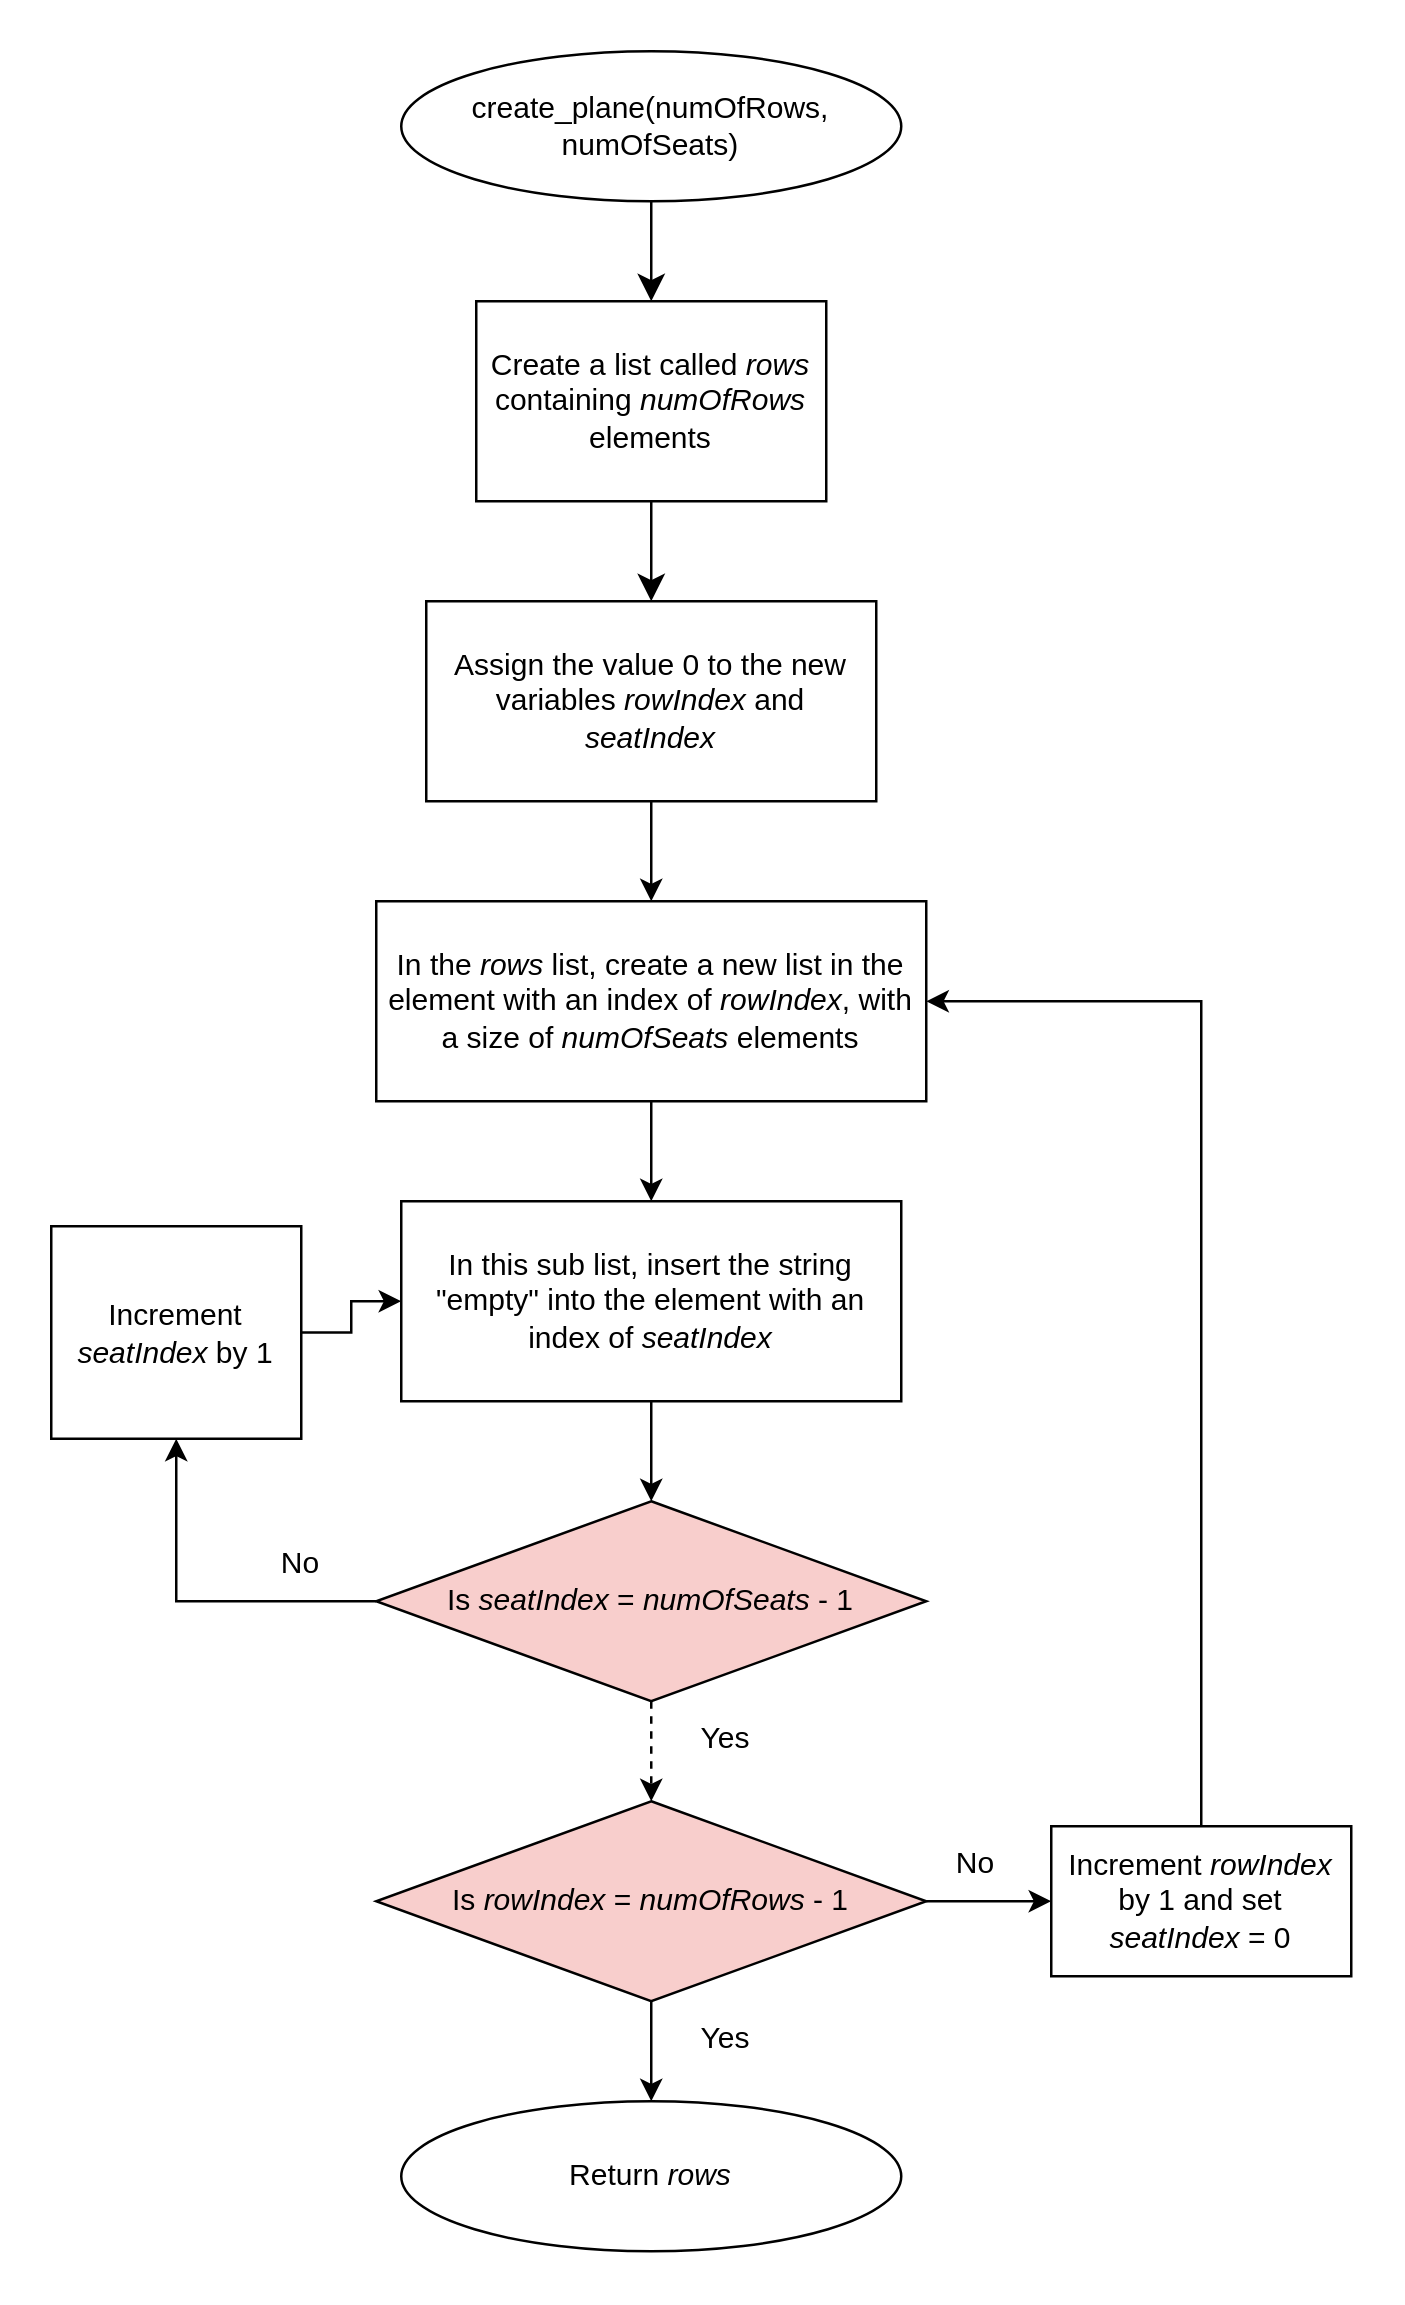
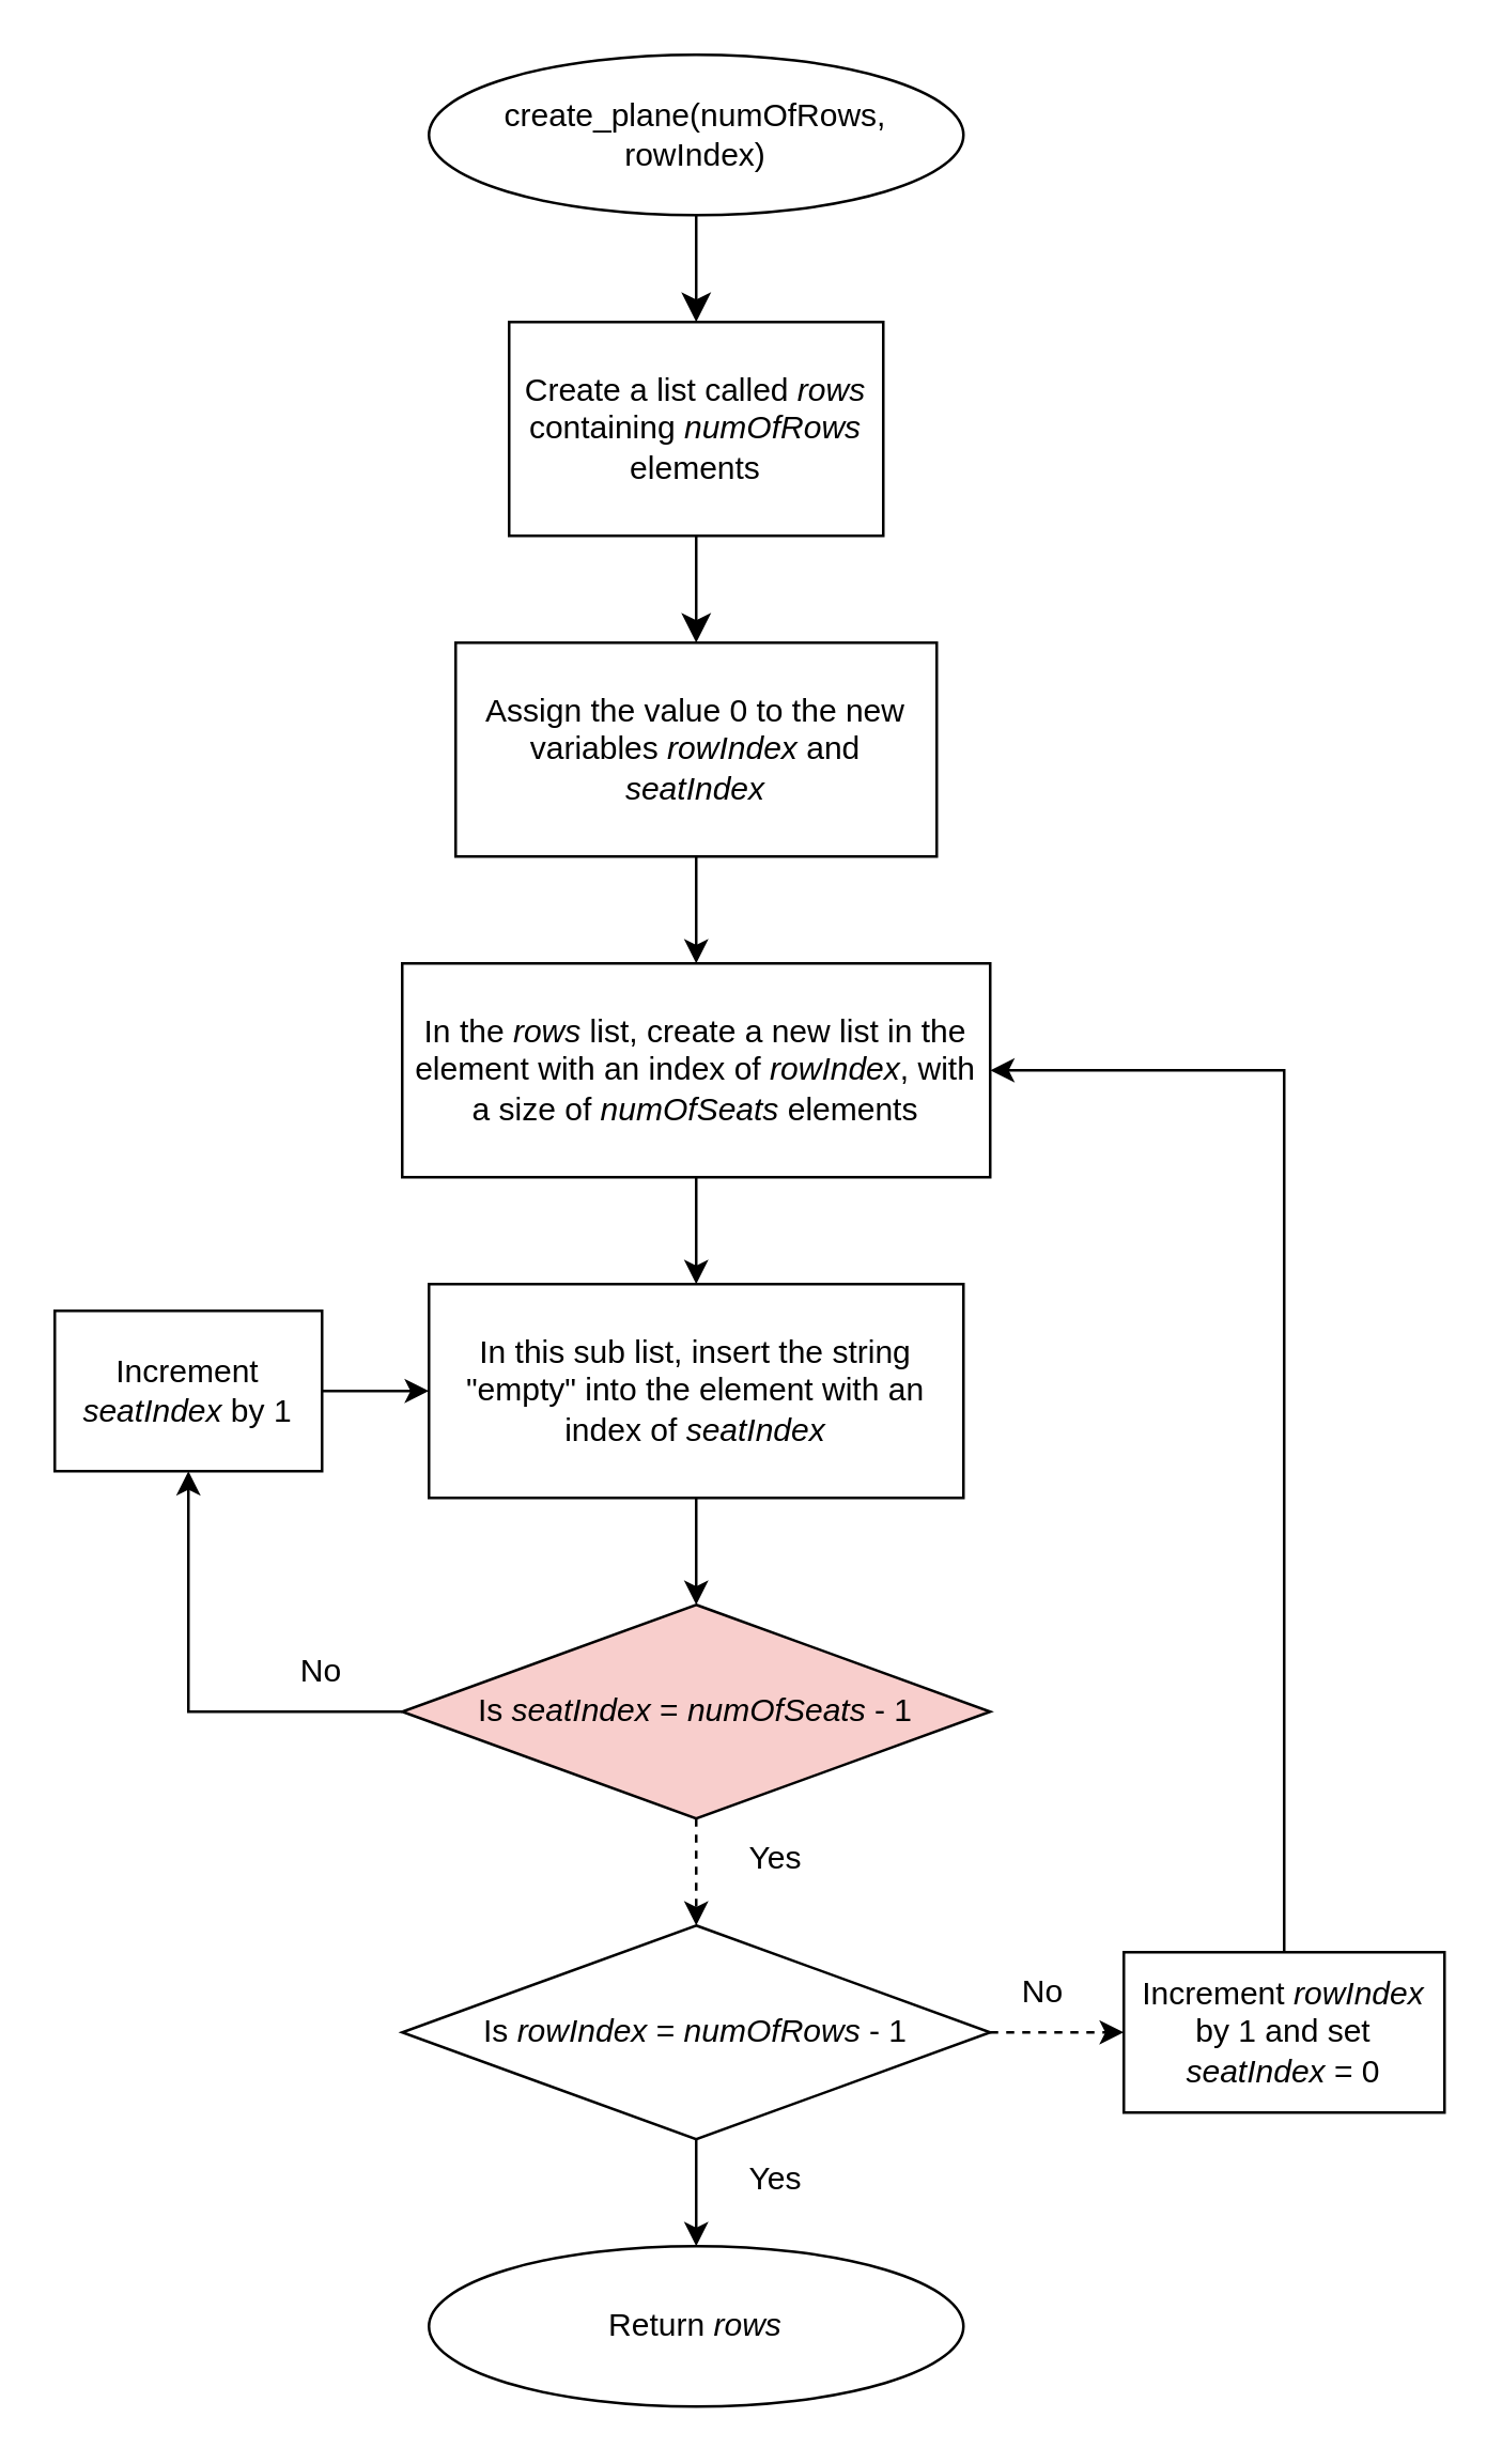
  <mxCell id="0" />
  <mxCell id="1" parent="0" />
  <mxCell id="2" value="" style="edgeStyle=none;curved=1;rounded=0;orthogonalLoop=1;jettySize=auto;html=1;fontSize=12;startSize=8;endSize=8;" parent="1" source="3" target="5" edge="1"><mxGeometry relative="1" as="geometry" /></mxCell>
- <mxCell id="3" value="create_plane(numOfRows, numOfSeats)" style="ellipse;whiteSpace=wrap;html=1;" parent="1" vertex="1"><mxGeometry x="160" y="20" width="200" height="60" as="geometry" /></mxCell>
+ <mxCell id="3" value="create_plane(numOfRows, rowIndex)" style="ellipse;whiteSpace=wrap;html=1;" parent="1" vertex="1"><mxGeometry x="160" y="20" width="200" height="60" as="geometry" /></mxCell>
  <mxCell id="4" style="edgeStyle=none;curved=1;rounded=0;orthogonalLoop=1;jettySize=auto;html=1;entryX=0.5;entryY=0;entryDx=0;entryDy=0;fontSize=12;startSize=8;endSize=8;" parent="1" source="5" target="7" edge="1"><mxGeometry relative="1" as="geometry" /></mxCell>
  <mxCell id="5" value="Create a list called &lt;i&gt;rows&lt;/i&gt; containing &lt;i&gt;numOfRows&lt;/i&gt; elements" style="whiteSpace=wrap;html=1;" parent="1" vertex="1"><mxGeometry x="190" y="120" width="140" height="80" as="geometry" /></mxCell>
  <mxCell id="6" value="" style="edgeStyle=orthogonalEdgeStyle;rounded=0;orthogonalLoop=1;jettySize=auto;html=1;" parent="1" source="7" target="9" edge="1"><mxGeometry relative="1" as="geometry" /></mxCell>
  <mxCell id="7" value="Assign the value 0 to the new variables &lt;i&gt;rowIndex&lt;/i&gt; and &lt;i&gt;seatIndex&lt;/i&gt;" style="whiteSpace=wrap;html=1;" parent="1" vertex="1"><mxGeometry x="170" y="240" width="180" height="80" as="geometry" /></mxCell>
  <mxCell id="8" value="" style="edgeStyle=orthogonalEdgeStyle;rounded=0;orthogonalLoop=1;jettySize=auto;html=1;" parent="1" source="9" target="11" edge="1"><mxGeometry relative="1" as="geometry" /></mxCell>
  <mxCell id="9" value="In the &lt;i&gt;rows&lt;/i&gt; list, create a new list in the element with an index of &lt;i&gt;rowIndex&lt;/i&gt;, with a size of &lt;i&gt;numOfSeats&lt;/i&gt; elements" style="whiteSpace=wrap;html=1;" parent="1" vertex="1"><mxGeometry x="150" y="360" width="220" height="80" as="geometry" /></mxCell>
  <mxCell id="10" value="" style="edgeStyle=orthogonalEdgeStyle;rounded=0;orthogonalLoop=1;jettySize=auto;html=1;" parent="1" source="11" target="13" edge="1"><mxGeometry relative="1" as="geometry" /></mxCell>
  <mxCell id="11" value="In this sub list, insert the string &quot;empty&quot; into the element with an index of &lt;i&gt;seatIndex&lt;/i&gt;" style="whiteSpace=wrap;html=1;" parent="1" vertex="1"><mxGeometry x="160" y="480" width="200" height="80" as="geometry" /></mxCell>
  <mxCell id="12" value="" style="edgeStyle=orthogonalEdgeStyle;rounded=0;orthogonalLoop=1;jettySize=auto;html=1;dashed=1;" parent="1" source="13" target="20" edge="1"><mxGeometry relative="1" as="geometry" /></mxCell>
  <mxCell id="13" value="Is &lt;i&gt;seatIndex&lt;/i&gt; = &lt;i&gt;numOfSeats&lt;/i&gt; - 1" style="rhombus;whiteSpace=wrap;html=1;fillColor=#f8cecc;" parent="1" vertex="1"><mxGeometry x="150" y="600" width="220" height="80" as="geometry" /></mxCell>
  <mxCell id="14" style="edgeStyle=orthogonalEdgeStyle;rounded=0;orthogonalLoop=1;jettySize=auto;html=1;entryX=0;entryY=0.5;entryDx=0;entryDy=0;" parent="1" source="15" target="11" edge="1"><mxGeometry relative="1" as="geometry" /></mxCell>
- <mxCell id="15" value="Increment &lt;i&gt;seatIndex&lt;/i&gt; by 1" style="whiteSpace=wrap;html=1;" parent="1" vertex="1"><mxGeometry x="20" y="490" width="100" height="85" as="geometry" /></mxCell>
+ <mxCell id="15" value="Increment &lt;i&gt;seatIndex&lt;/i&gt; by 1" style="whiteSpace=wrap;html=1;" parent="1" vertex="1"><mxGeometry x="20" y="490" width="100" height="60" as="geometry" /></mxCell>
  <mxCell id="16" value="No" style="text;html=1;whiteSpace=wrap;strokeColor=none;fillColor=none;align=center;verticalAlign=middle;rounded=0;" parent="1" vertex="1"><mxGeometry x="90" y="610" width="60" height="30" as="geometry" /></mxCell>
  <mxCell id="17" value="" style="edgeStyle=orthogonalEdgeStyle;rounded=0;orthogonalLoop=1;jettySize=auto;html=1;entryX=0.5;entryY=1;entryDx=0;entryDy=0;" parent="1" source="13" target="15" edge="1"><mxGeometry relative="1" as="geometry"><mxPoint x="160" y="640" as="sourcePoint" /><mxPoint x="-40" y="580" as="targetPoint" /></mxGeometry></mxCell>
- <mxCell id="18" value="" style="edgeStyle=orthogonalEdgeStyle;rounded=0;orthogonalLoop=1;jettySize=auto;html=1;" parent="1" source="20" target="22" edge="1"><mxGeometry relative="1" as="geometry" /></mxCell>
+ <mxCell id="18" value="" style="edgeStyle=orthogonalEdgeStyle;rounded=0;orthogonalLoop=1;jettySize=auto;html=1;dashed=1;" parent="1" source="20" target="22" edge="1"><mxGeometry relative="1" as="geometry" /></mxCell>
  <mxCell id="19" style="edgeStyle=orthogonalEdgeStyle;rounded=0;orthogonalLoop=1;jettySize=auto;html=1;entryX=0.5;entryY=0;entryDx=0;entryDy=0;" parent="1" source="20" target="25" edge="1"><mxGeometry relative="1" as="geometry" /></mxCell>
- <mxCell id="20" value="Is &lt;i&gt;rowIndex&lt;/i&gt; = &lt;i&gt;numOfRows&lt;/i&gt; - 1" style="rhombus;whiteSpace=wrap;html=1;fillColor=#f8cecc;" parent="1" vertex="1"><mxGeometry x="150" y="720" width="220" height="80" as="geometry" /></mxCell>
+ <mxCell id="20" value="Is &lt;i&gt;rowIndex&lt;/i&gt; = &lt;i&gt;numOfRows&lt;/i&gt; - 1" style="rhombus;whiteSpace=wrap;html=1;" parent="1" vertex="1"><mxGeometry x="150" y="720" width="220" height="80" as="geometry" /></mxCell>
  <mxCell id="21" style="edgeStyle=orthogonalEdgeStyle;rounded=0;orthogonalLoop=1;jettySize=auto;html=1;entryX=1;entryY=0.5;entryDx=0;entryDy=0;" parent="1" source="22" target="9" edge="1"><mxGeometry relative="1" as="geometry"><Array as="points"><mxPoint x="480" y="400" /></Array></mxGeometry></mxCell>
  <mxCell id="22" value="Increment &lt;i&gt;rowIndex&lt;/i&gt; by 1 and set &lt;i&gt;seatIndex&lt;/i&gt; = 0" style="whiteSpace=wrap;html=1;" parent="1" vertex="1"><mxGeometry x="420" y="730" width="120" height="60" as="geometry" /></mxCell>
  <mxCell id="23" value="No" style="text;html=1;whiteSpace=wrap;strokeColor=none;fillColor=none;align=center;verticalAlign=middle;rounded=0;" parent="1" vertex="1"><mxGeometry x="360" y="730" width="60" height="30" as="geometry" /></mxCell>
  <mxCell id="24" value="Yes" style="text;html=1;whiteSpace=wrap;strokeColor=none;fillColor=none;align=center;verticalAlign=middle;rounded=0;" parent="1" vertex="1"><mxGeometry x="260" y="680" width="60" height="30" as="geometry" /></mxCell>
  <mxCell id="25" value="Return &lt;i&gt;rows&lt;/i&gt;" style="ellipse;whiteSpace=wrap;html=1;" parent="1" vertex="1"><mxGeometry x="160" y="840" width="200" height="60" as="geometry" /></mxCell>
  <mxCell id="26" value="Yes" style="text;html=1;whiteSpace=wrap;strokeColor=none;fillColor=none;align=center;verticalAlign=middle;rounded=0;" parent="1" vertex="1"><mxGeometry x="260" y="800" width="60" height="30" as="geometry" /></mxCell>
